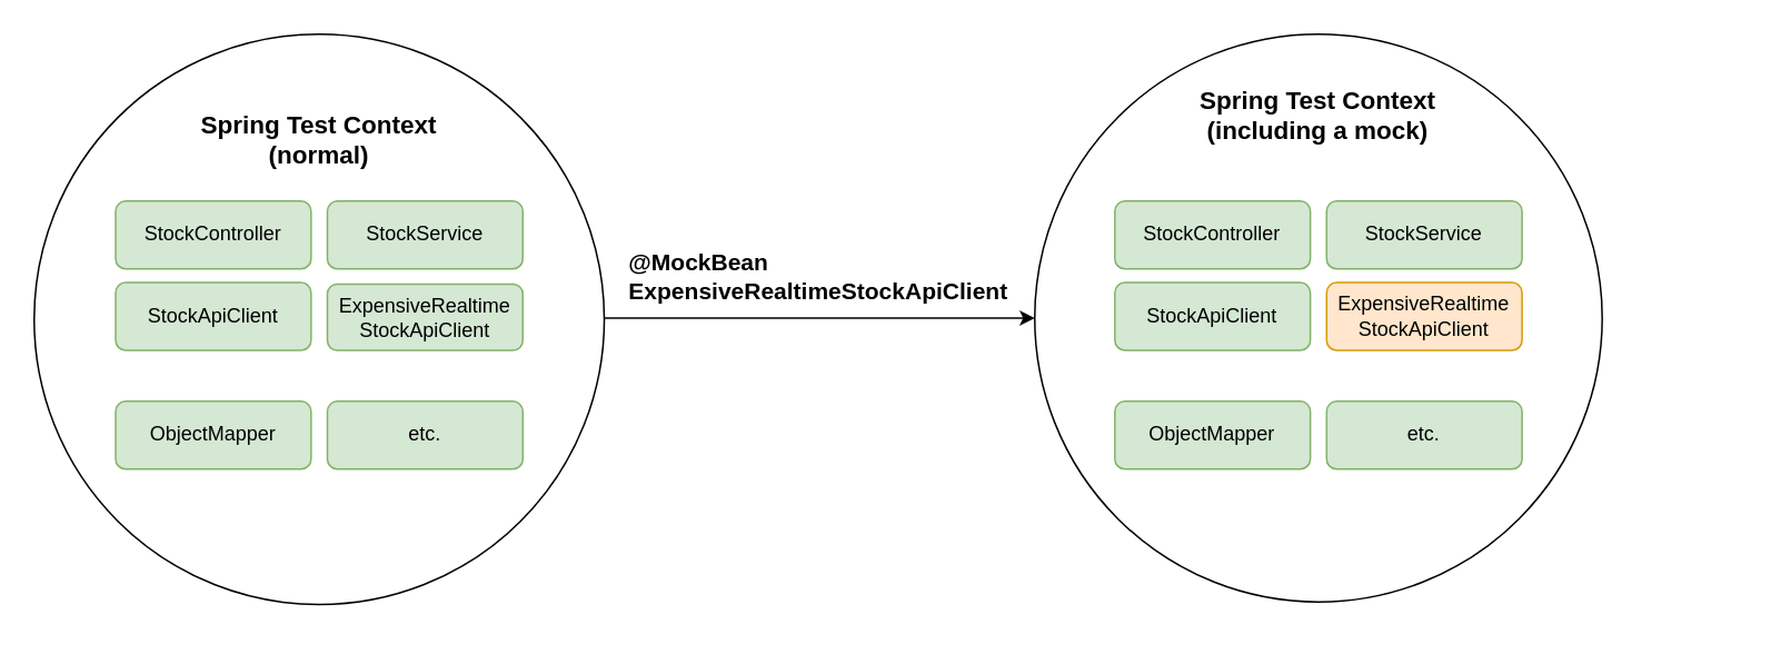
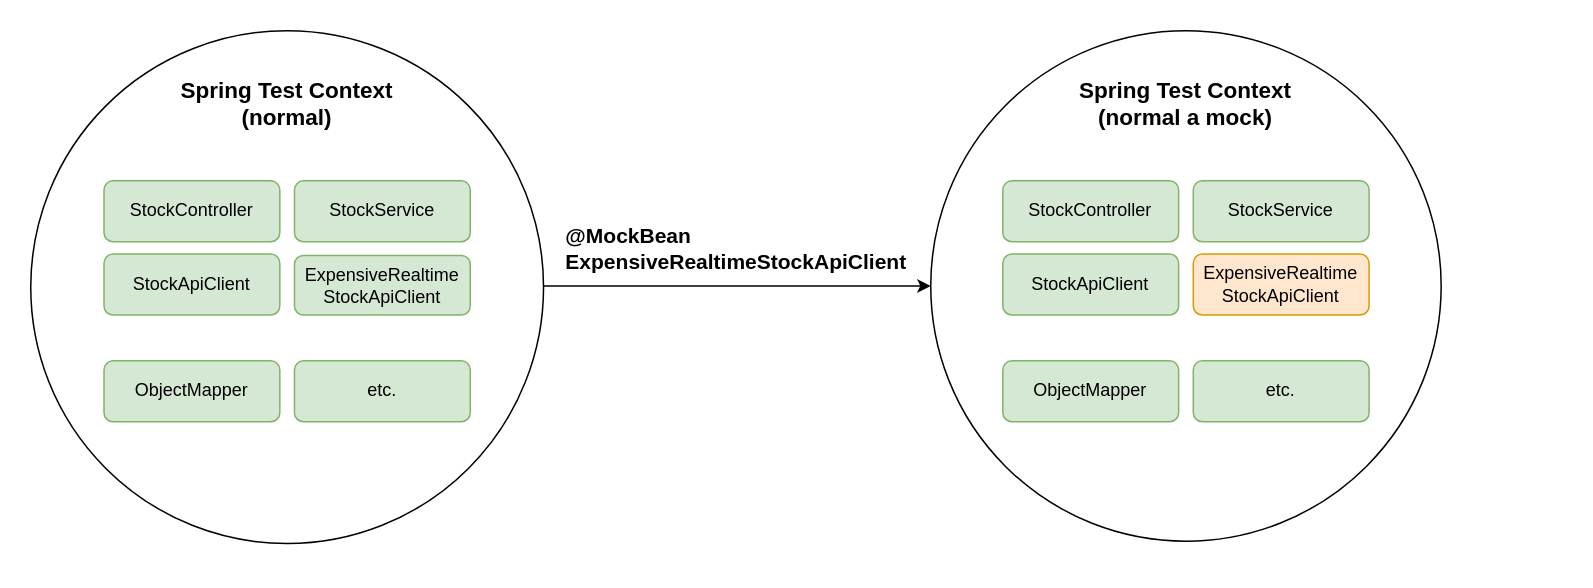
  <mxCell id="0" />
  <mxCell id="1" parent="0" />
  <mxCell id="2" value="" style="group" vertex="1" connectable="0" parent="1"><mxGeometry x="20" y="20" width="420" height="350" as="geometry" /></mxCell>
  <mxCell id="3" value="" style="ellipse;whiteSpace=wrap;html=1;aspect=fixed;" vertex="1" parent="2"><mxGeometry width="341.86" height="341.86" as="geometry" /></mxCell>
  <mxCell id="4" value="StockController" style="rounded=1;whiteSpace=wrap;html=1;fillColor=#d5e8d4;strokeColor=#82b366;" vertex="1" parent="2"><mxGeometry x="48.837" y="100.003" width="117.209" height="40.698" as="geometry" /></mxCell>
  <mxCell id="5" value="StockApiClient" style="rounded=1;whiteSpace=wrap;html=1;fillColor=#d5e8d4;strokeColor=#82b366;" vertex="1" parent="2"><mxGeometry x="48.837" y="148.84" width="117.209" height="40.698" as="geometry" /></mxCell>
  <mxCell id="6" value="StockService" style="rounded=1;whiteSpace=wrap;html=1;fillColor=#d5e8d4;strokeColor=#82b366;" vertex="1" parent="2"><mxGeometry x="175.814" y="100.003" width="117.209" height="40.698" as="geometry" /></mxCell>
  <mxCell id="7" value="ExpensiveRealtime&lt;br&gt;StockApiClient" style="rounded=1;whiteSpace=wrap;html=1;fillColor=#d5e8d4;strokeColor=#82b366;" vertex="1" parent="2"><mxGeometry x="175.81" y="149.77" width="117.21" height="39.77" as="geometry" /></mxCell>
- <mxCell id="8" value="&lt;b&gt;&lt;font style=&quot;font-size: 15px&quot;&gt;Spring Test Context (normal)&lt;/font&gt;&lt;/b&gt;" style="text;html=1;strokeColor=none;fillColor=none;align=center;verticalAlign=middle;whiteSpace=wrap;rounded=0;" vertex="1" parent="2"><mxGeometry x="87.907" y="55.002" width="166.047" height="16.279" as="geometry" /></mxCell>
+ <mxCell id="8" value="&lt;b&gt;&lt;font style=&quot;font-size: 15px&quot;&gt;Spring Test Context (normal)&lt;/font&gt;&lt;/b&gt;" style="text;html=1;strokeColor=none;fillColor=none;align=center;verticalAlign=middle;whiteSpace=wrap;rounded=0;" vertex="1" parent="2"><mxGeometry x="87.907" y="40.002" width="166.047" height="16.279" as="geometry" /></mxCell>
  <mxCell id="9" value="ObjectMapper" style="rounded=1;whiteSpace=wrap;html=1;fillColor=#d5e8d4;strokeColor=#82b366;" vertex="1" parent="2"><mxGeometry x="48.837" y="220.0" width="117.209" height="40.698" as="geometry" /></mxCell>
  <mxCell id="10" value="etc." style="rounded=1;whiteSpace=wrap;html=1;fillColor=#d5e8d4;strokeColor=#82b366;" vertex="1" parent="2"><mxGeometry x="175.817" y="220.0" width="117.209" height="40.698" as="geometry" /></mxCell>
  <mxCell id="11" value="" style="group" vertex="1" connectable="0" parent="1"><mxGeometry x="620" y="20" width="420" height="350" as="geometry" /></mxCell>
  <mxCell id="12" value="" style="ellipse;whiteSpace=wrap;html=1;aspect=fixed;" vertex="1" parent="11"><mxGeometry width="340.278" height="340.278" as="geometry" /></mxCell>
  <mxCell id="13" value="StockController" style="rounded=1;whiteSpace=wrap;html=1;fillColor=#d5e8d4;strokeColor=#82b366;" vertex="1" parent="11"><mxGeometry x="48.047" y="100.002" width="117.209" height="40.698" as="geometry" /></mxCell>
  <mxCell id="14" value="StockApiClient" style="rounded=1;whiteSpace=wrap;html=1;fillColor=#d5e8d4;strokeColor=#82b366;" vertex="1" parent="11"><mxGeometry x="48.047" y="148.839" width="117.209" height="40.698" as="geometry" /></mxCell>
  <mxCell id="15" value="StockService" style="rounded=1;whiteSpace=wrap;html=1;fillColor=#d5e8d4;strokeColor=#82b366;" vertex="1" parent="11"><mxGeometry x="175.024" y="100.002" width="117.209" height="40.698" as="geometry" /></mxCell>
  <mxCell id="16" value="ExpensiveRealtime&lt;br&gt;StockApiClient" style="rounded=1;whiteSpace=wrap;html=1;fillColor=#ffe6cc;strokeColor=#d79b00;" vertex="1" parent="11"><mxGeometry x="175.024" y="148.839" width="117.209" height="40.698" as="geometry" /></mxCell>
- <mxCell id="17" value="&lt;b&gt;&lt;font style=&quot;font-size: 15px&quot;&gt;Spring Test Context (including a mock)&lt;/font&gt;&lt;/b&gt;" style="text;html=1;strokeColor=none;fillColor=none;align=center;verticalAlign=middle;whiteSpace=wrap;rounded=0;" vertex="1" parent="11"><mxGeometry x="87.117" y="40.002" width="166.047" height="16.279" as="geometry" /></mxCell>
+ <mxCell id="17" value="&lt;b&gt;&lt;font style=&quot;font-size: 15px&quot;&gt;Spring Test Context (normal a mock)&lt;/font&gt;&lt;/b&gt;" style="text;html=1;strokeColor=none;fillColor=none;align=center;verticalAlign=middle;whiteSpace=wrap;rounded=0;" vertex="1" parent="11"><mxGeometry x="87.117" y="40.002" width="166.047" height="16.279" as="geometry" /></mxCell>
  <mxCell id="18" value="etc." style="rounded=1;whiteSpace=wrap;html=1;fillColor=#d5e8d4;strokeColor=#82b366;" vertex="1" parent="11"><mxGeometry x="175.027" y="220.0" width="117.209" height="40.698" as="geometry" /></mxCell>
  <mxCell id="19" value="ObjectMapper" style="rounded=1;whiteSpace=wrap;html=1;fillColor=#d5e8d4;strokeColor=#82b366;" vertex="1" parent="11"><mxGeometry x="48.047" y="220.0" width="117.209" height="40.698" as="geometry" /></mxCell>
  <mxCell id="20" value="&lt;div style=&quot;text-align: left ; font-size: 14px&quot;&gt;&lt;b&gt;&lt;font style=&quot;font-size: 14px&quot;&gt;@MockBean&lt;/font&gt;&lt;/b&gt;&lt;/div&gt;&lt;b style=&quot;font-size: 14px&quot;&gt;&lt;font style=&quot;font-size: 14px&quot;&gt;ExpensiveRealtimeStockApiClient&lt;/font&gt;&lt;/b&gt;" style="text;html=1;align=center;verticalAlign=middle;resizable=0;points=[];autosize=1;" vertex="1" parent="1"><mxGeometry x="370" y="150" width="240" height="30" as="geometry" /></mxCell>
  <mxCell id="21" style="edgeStyle=orthogonalEdgeStyle;rounded=0;orthogonalLoop=1;jettySize=auto;html=1;entryX=0;entryY=0.5;entryDx=0;entryDy=0;" edge="1" parent="1" source="3" target="12"><mxGeometry relative="1" as="geometry"><Array as="points"><mxPoint x="486" y="191" /></Array></mxGeometry></mxCell>
